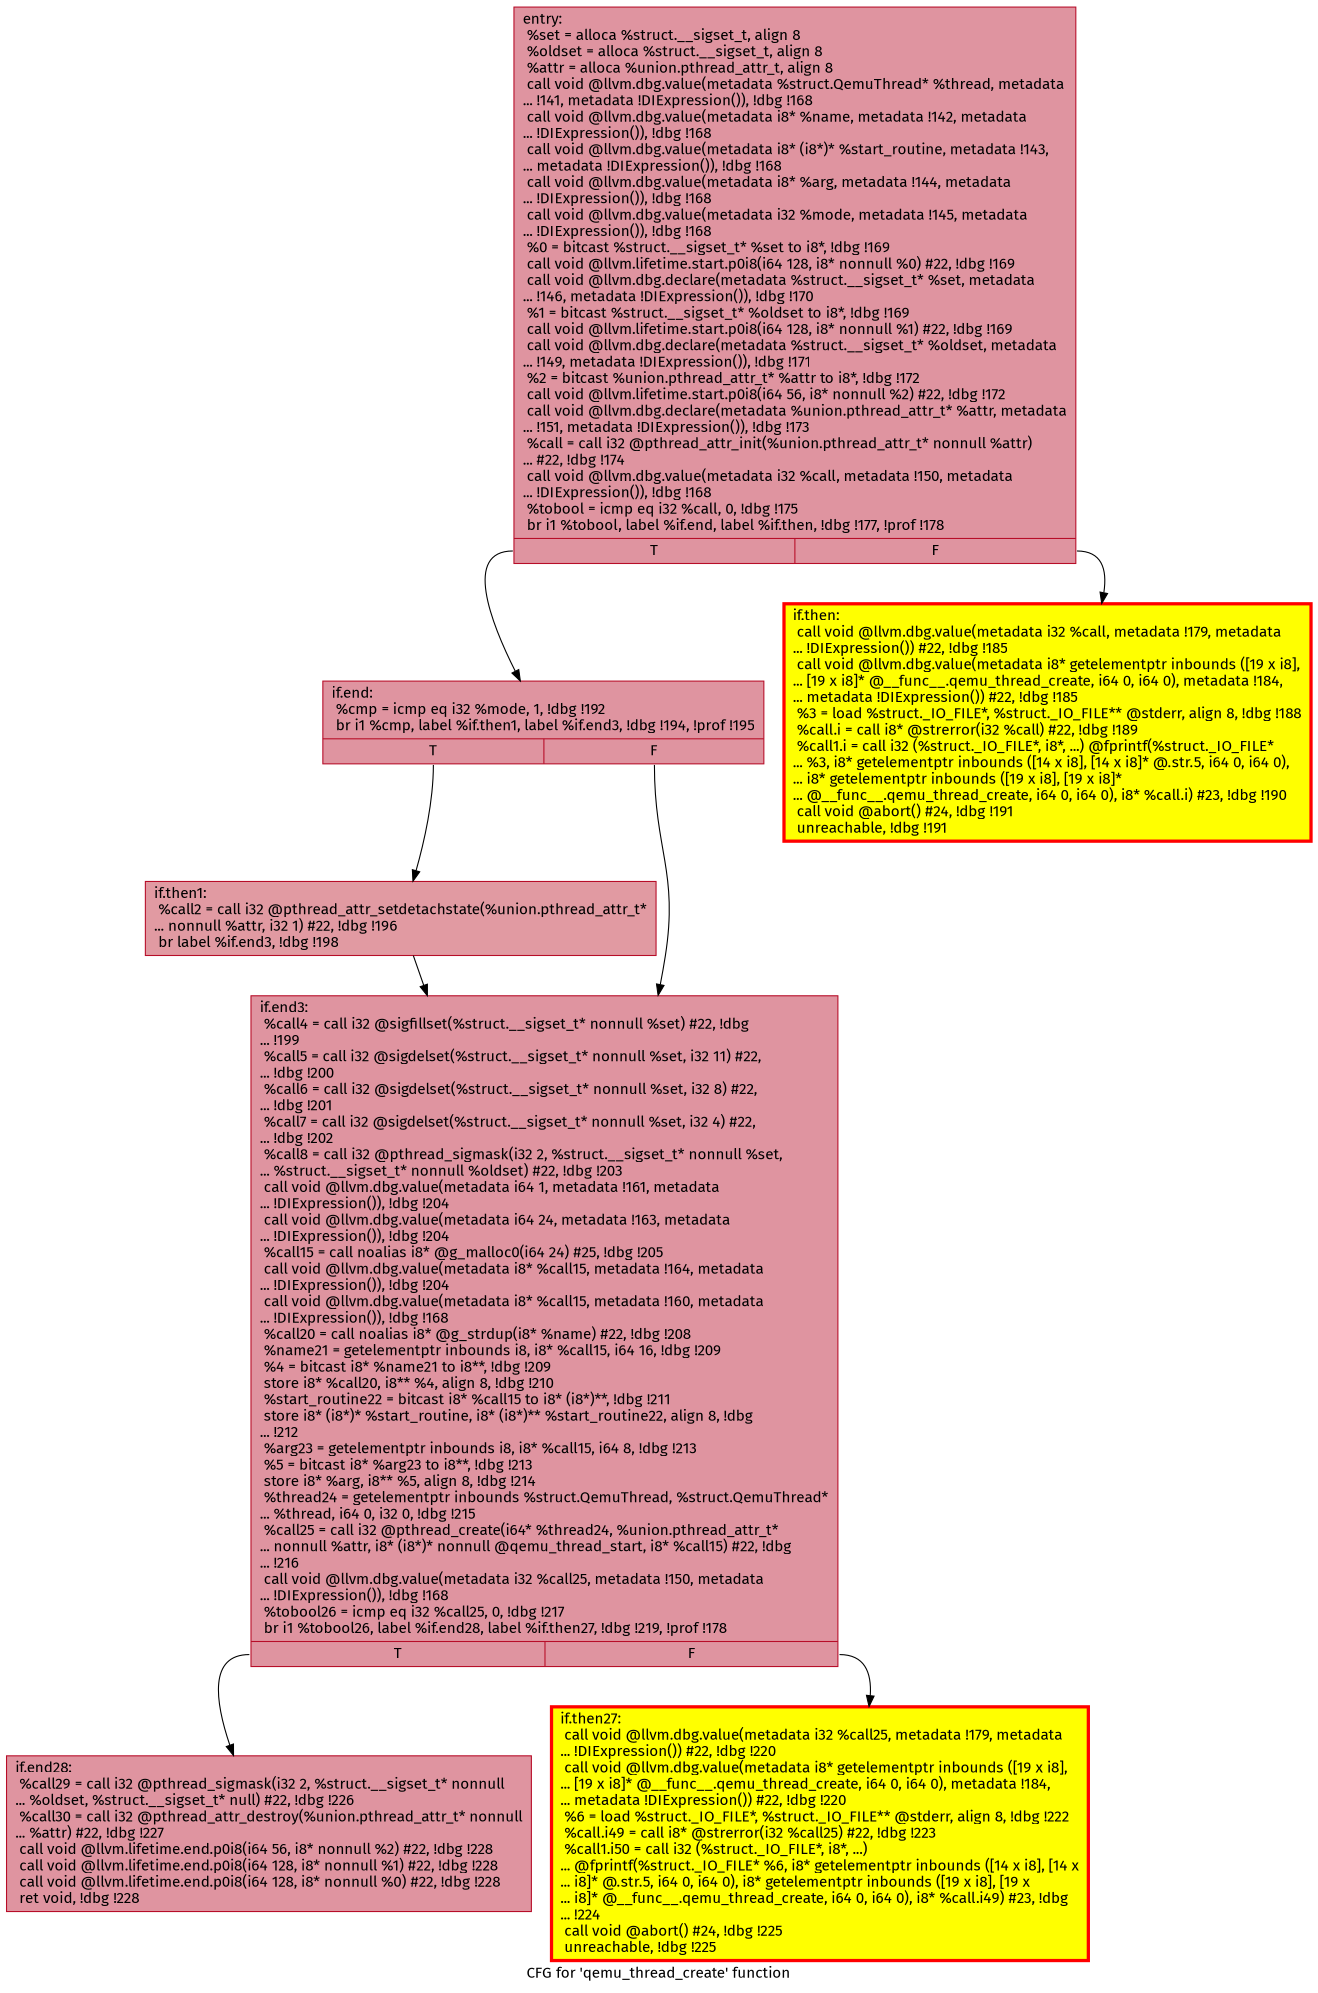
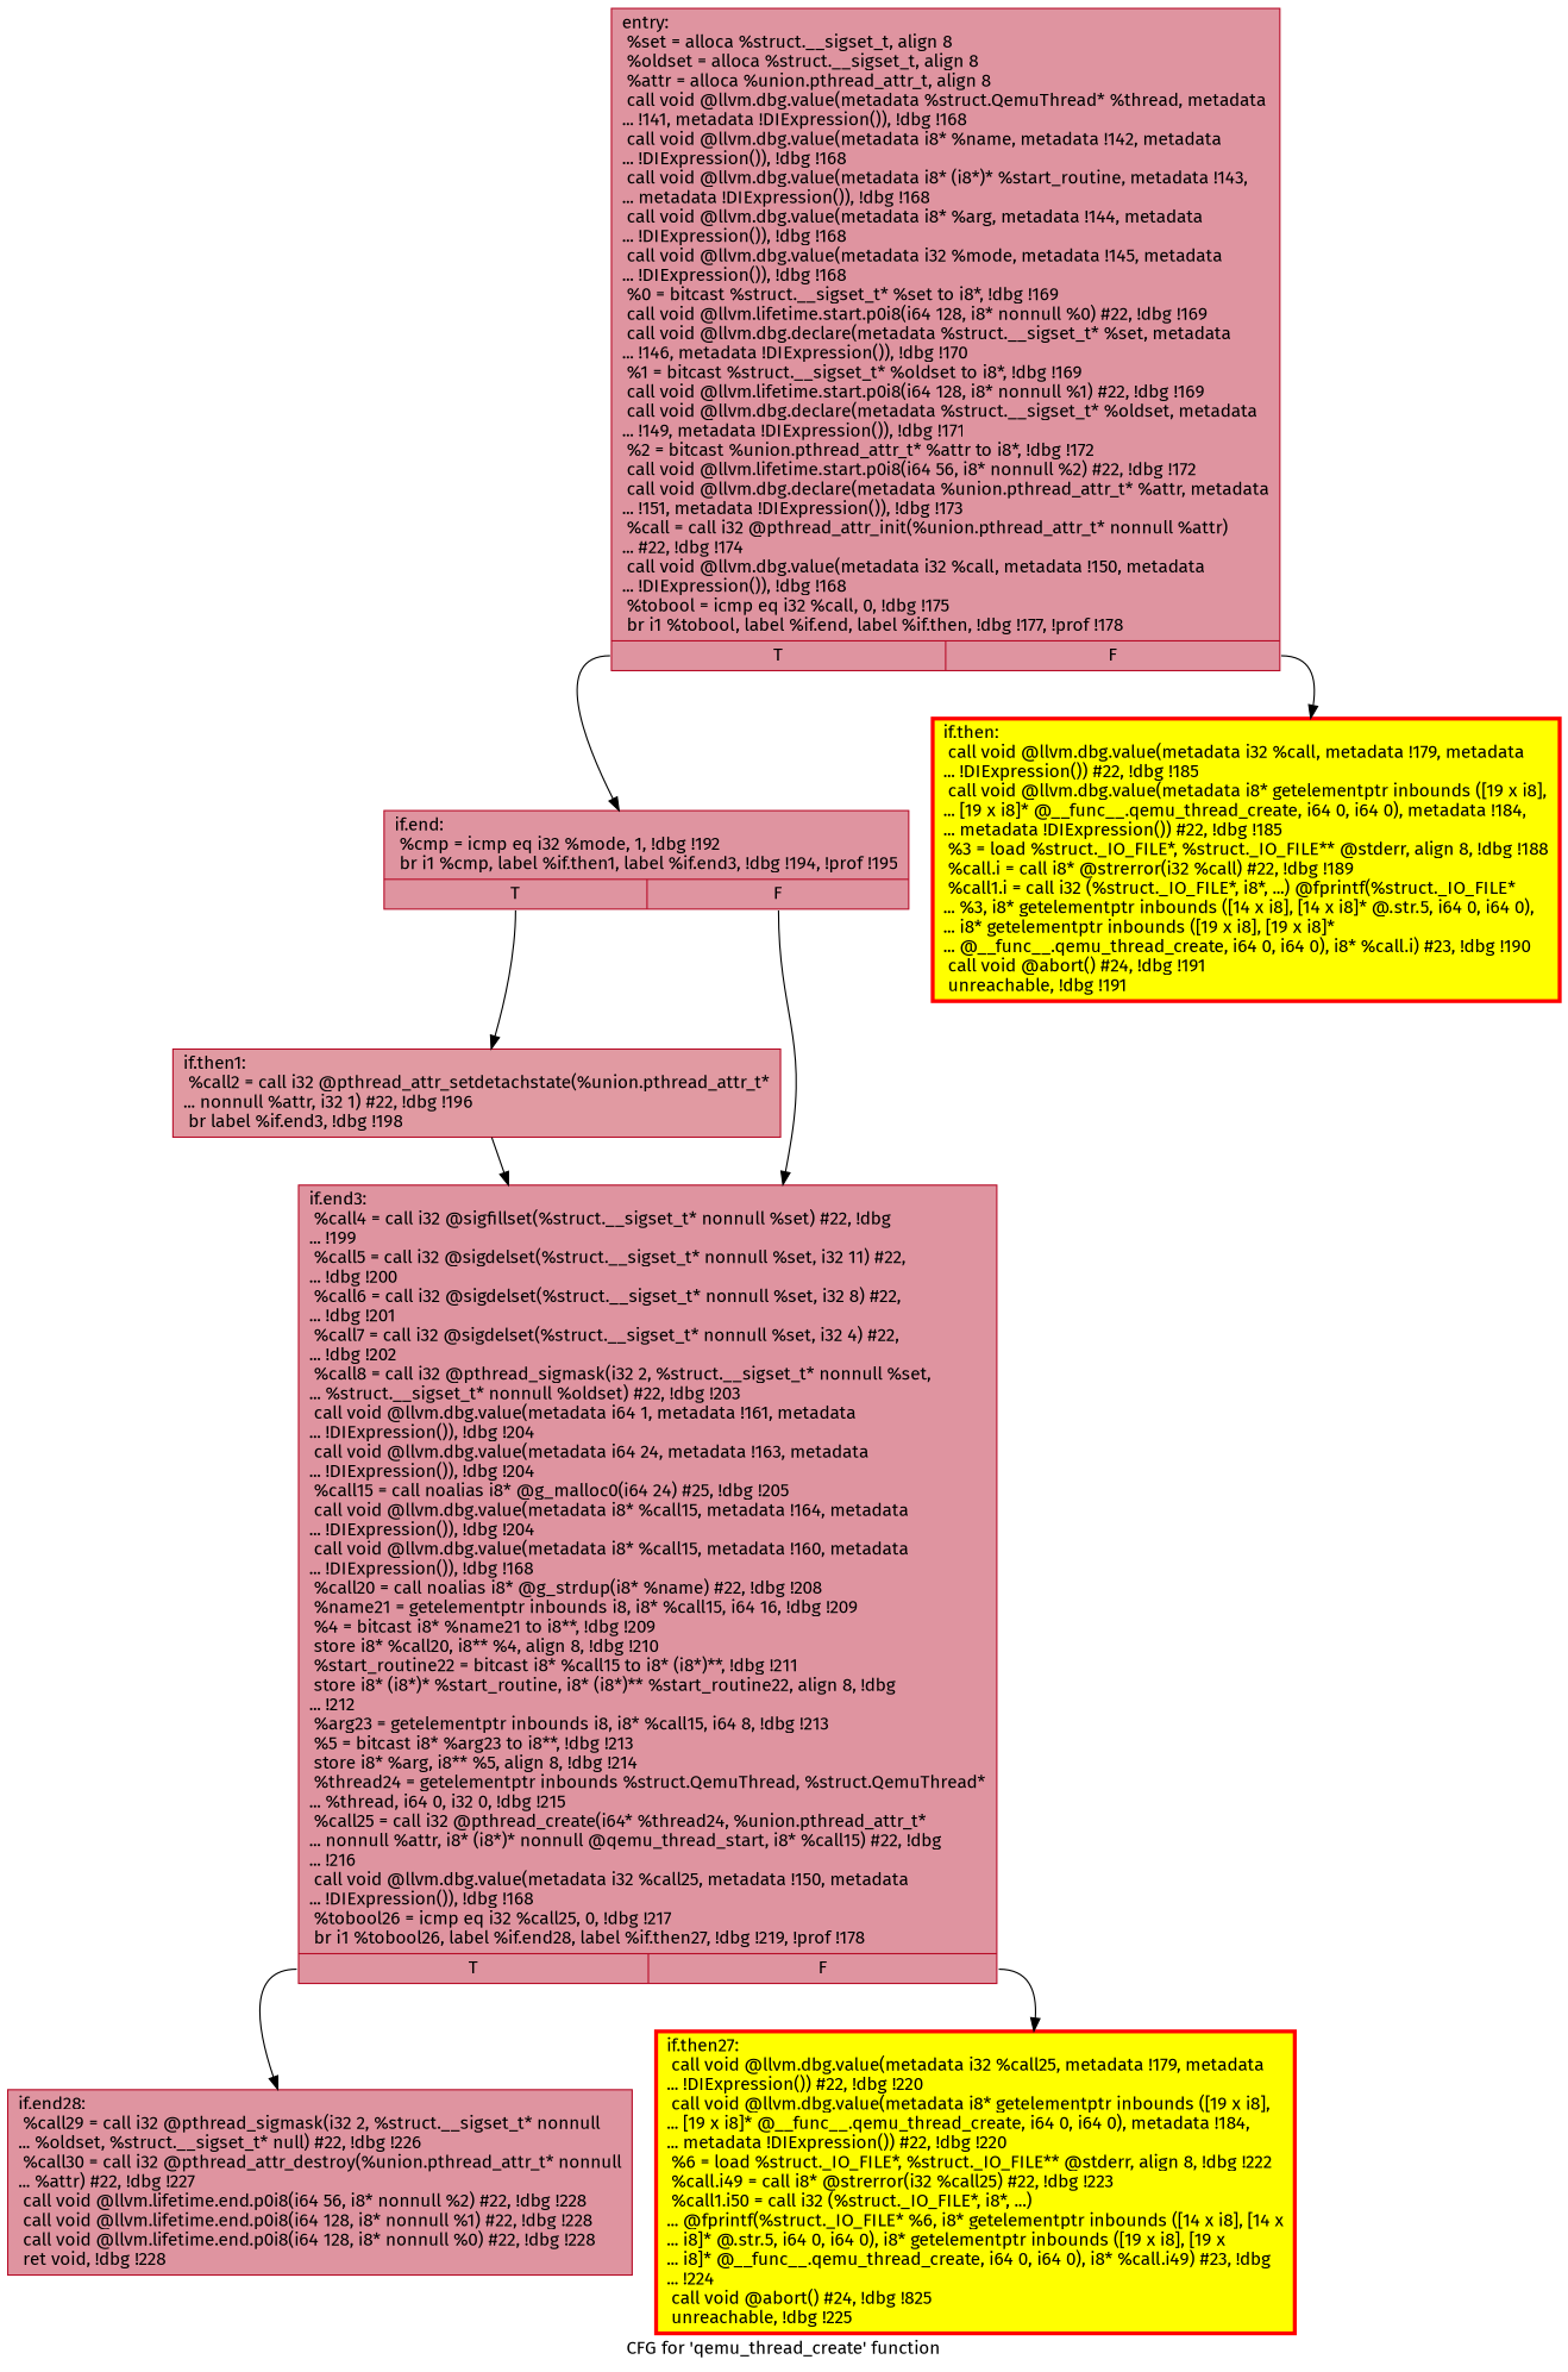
  digraph {
    label="CFG for 'qemu_thread_create' function"
    fontname="Fira Sans"
    node [color="#b70d28ff" fillcolor="#b70d2870" shape=record style=filled fontname="Fira Sans"]
    edge [tailport=s0 fontname="Fira Sans"]
    n1 [label="{entry:\l  %set = alloca %struct.__sigset_t, align 8\l  %oldset = alloca %struct.__sigset_t, align 8\l  %attr = alloca %union.pthread_attr_t, align 8\l  call void @llvm.dbg.value(metadata %struct.QemuThread* %thread, metadata\l... !141, metadata !DIExpression()), !dbg !168\l  call void @llvm.dbg.value(metadata i8* %name, metadata !142, metadata\l... !DIExpression()), !dbg !168\l  call void @llvm.dbg.value(metadata i8* (i8*)* %start_routine, metadata !143,\l... metadata !DIExpression()), !dbg !168\l  call void @llvm.dbg.value(metadata i8* %arg, metadata !144, metadata\l... !DIExpression()), !dbg !168\l  call void @llvm.dbg.value(metadata i32 %mode, metadata !145, metadata\l... !DIExpression()), !dbg !168\l  %0 = bitcast %struct.__sigset_t* %set to i8*, !dbg !169\l  call void @llvm.lifetime.start.p0i8(i64 128, i8* nonnull %0) #22, !dbg !169\l  call void @llvm.dbg.declare(metadata %struct.__sigset_t* %set, metadata\l... !146, metadata !DIExpression()), !dbg !170\l  %1 = bitcast %struct.__sigset_t* %oldset to i8*, !dbg !169\l  call void @llvm.lifetime.start.p0i8(i64 128, i8* nonnull %1) #22, !dbg !169\l  call void @llvm.dbg.declare(metadata %struct.__sigset_t* %oldset, metadata\l... !149, metadata !DIExpression()), !dbg !171\l  %2 = bitcast %union.pthread_attr_t* %attr to i8*, !dbg !172\l  call void @llvm.lifetime.start.p0i8(i64 56, i8* nonnull %2) #22, !dbg !172\l  call void @llvm.dbg.declare(metadata %union.pthread_attr_t* %attr, metadata\l... !151, metadata !DIExpression()), !dbg !173\l  %call = call i32 @pthread_attr_init(%union.pthread_attr_t* nonnull %attr)\l... #22, !dbg !174\l  call void @llvm.dbg.value(metadata i32 %call, metadata !150, metadata\l... !DIExpression()), !dbg !168\l  %tobool = icmp eq i32 %call, 0, !dbg !175\l  br i1 %tobool, label %if.end, label %if.then, !dbg !177, !prof !178\l|{<s0>T|<s1>F}}"]
    n2 [label="{if.end:                                           \l  %cmp = icmp eq i32 %mode, 1, !dbg !192\l  br i1 %cmp, label %if.then1, label %if.end3, !dbg !194, !prof !195\l|{<s0>T|<s1>F}}"]
    n3 [color=red fillcolor=yellow label="{if.then:                                          \l  call void @llvm.dbg.value(metadata i32 %call, metadata !179, metadata\l... !DIExpression()) #22, !dbg !185\l  call void @llvm.dbg.value(metadata i8* getelementptr inbounds ([19 x i8],\l... [19 x i8]* @__func__.qemu_thread_create, i64 0, i64 0), metadata !184,\l... metadata !DIExpression()) #22, !dbg !185\l  %3 = load %struct._IO_FILE*, %struct._IO_FILE** @stderr, align 8, !dbg !188\l  %call.i = call i8* @strerror(i32 %call) #22, !dbg !189\l  %call1.i = call i32 (%struct._IO_FILE*, i8*, ...) @fprintf(%struct._IO_FILE*\l... %3, i8* getelementptr inbounds ([14 x i8], [14 x i8]* @.str.5, i64 0, i64 0),\l... i8* getelementptr inbounds ([19 x i8], [19 x i8]*\l... @__func__.qemu_thread_create, i64 0, i64 0), i8* %call.i) #23, !dbg !190\l  call void @abort() #24, !dbg !191\l  unreachable, !dbg !191\l}" penwidth=3.0]
    n4 [fillcolor="#bb1b2c70" label="{if.then1:                                         \l  %call2 = call i32 @pthread_attr_setdetachstate(%union.pthread_attr_t*\l... nonnull %attr, i32 1) #22, !dbg !196\l  br label %if.end3, !dbg !198\l}"]
    n5 [label="{if.end3:                                          \l  %call4 = call i32 @sigfillset(%struct.__sigset_t* nonnull %set) #22, !dbg\l... !199\l  %call5 = call i32 @sigdelset(%struct.__sigset_t* nonnull %set, i32 11) #22,\l... !dbg !200\l  %call6 = call i32 @sigdelset(%struct.__sigset_t* nonnull %set, i32 8) #22,\l... !dbg !201\l  %call7 = call i32 @sigdelset(%struct.__sigset_t* nonnull %set, i32 4) #22,\l... !dbg !202\l  %call8 = call i32 @pthread_sigmask(i32 2, %struct.__sigset_t* nonnull %set,\l... %struct.__sigset_t* nonnull %oldset) #22, !dbg !203\l  call void @llvm.dbg.value(metadata i64 1, metadata !161, metadata\l... !DIExpression()), !dbg !204\l  call void @llvm.dbg.value(metadata i64 24, metadata !163, metadata\l... !DIExpression()), !dbg !204\l  %call15 = call noalias i8* @g_malloc0(i64 24) #25, !dbg !205\l  call void @llvm.dbg.value(metadata i8* %call15, metadata !164, metadata\l... !DIExpression()), !dbg !204\l  call void @llvm.dbg.value(metadata i8* %call15, metadata !160, metadata\l... !DIExpression()), !dbg !168\l  %call20 = call noalias i8* @g_strdup(i8* %name) #22, !dbg !208\l  %name21 = getelementptr inbounds i8, i8* %call15, i64 16, !dbg !209\l  %4 = bitcast i8* %name21 to i8**, !dbg !209\l  store i8* %call20, i8** %4, align 8, !dbg !210\l  %start_routine22 = bitcast i8* %call15 to i8* (i8*)**, !dbg !211\l  store i8* (i8*)* %start_routine, i8* (i8*)** %start_routine22, align 8, !dbg\l... !212\l  %arg23 = getelementptr inbounds i8, i8* %call15, i64 8, !dbg !213\l  %5 = bitcast i8* %arg23 to i8**, !dbg !213\l  store i8* %arg, i8** %5, align 8, !dbg !214\l  %thread24 = getelementptr inbounds %struct.QemuThread, %struct.QemuThread*\l... %thread, i64 0, i32 0, !dbg !215\l  %call25 = call i32 @pthread_create(i64* %thread24, %union.pthread_attr_t*\l... nonnull %attr, i8* (i8*)* nonnull @qemu_thread_start, i8* %call15) #22, !dbg\l... !216\l  call void @llvm.dbg.value(metadata i32 %call25, metadata !150, metadata\l... !DIExpression()), !dbg !168\l  %tobool26 = icmp eq i32 %call25, 0, !dbg !217\l  br i1 %tobool26, label %if.end28, label %if.then27, !dbg !219, !prof !178\l|{<s0>T|<s1>F}}"]
    n6 [label="{if.end28:                                         \l  %call29 = call i32 @pthread_sigmask(i32 2, %struct.__sigset_t* nonnull\l... %oldset, %struct.__sigset_t* null) #22, !dbg !226\l  %call30 = call i32 @pthread_attr_destroy(%union.pthread_attr_t* nonnull\l... %attr) #22, !dbg !227\l  call void @llvm.lifetime.end.p0i8(i64 56, i8* nonnull %2) #22, !dbg !228\l  call void @llvm.lifetime.end.p0i8(i64 128, i8* nonnull %1) #22, !dbg !228\l  call void @llvm.lifetime.end.p0i8(i64 128, i8* nonnull %0) #22, !dbg !228\l  ret void, !dbg !228\l}"]
-   n7 [color=red fillcolor=yellow label="{if.then27:                                        \l  call void @llvm.dbg.value(metadata i32 %call25, metadata !179, metadata\l... !DIExpression()) #22, !dbg !220\l  call void @llvm.dbg.value(metadata i8* getelementptr inbounds ([19 x i8],\l... [19 x i8]* @__func__.qemu_thread_create, i64 0, i64 0), metadata !184,\l... metadata !DIExpression()) #22, !dbg !220\l  %6 = load %struct._IO_FILE*, %struct._IO_FILE** @stderr, align 8, !dbg !222\l  %call.i49 = call i8* @strerror(i32 %call25) #22, !dbg !223\l  %call1.i50 = call i32 (%struct._IO_FILE*, i8*, ...)\l... @fprintf(%struct._IO_FILE* %6, i8* getelementptr inbounds ([14 x i8], [14 x\l... i8]* @.str.5, i64 0, i64 0), i8* getelementptr inbounds ([19 x i8], [19 x\l... i8]* @__func__.qemu_thread_create, i64 0, i64 0), i8* %call.i49) #23, !dbg\l... !224\l  call void @abort() #24, !dbg !225\l  unreachable, !dbg !225\l}" penwidth=3.0]
+   n7 [color=red fillcolor=yellow label="{if.then27:                                        \l  call void @llvm.dbg.value(metadata i32 %call25, metadata !179, metadata\l... !DIExpression()) #22, !dbg !220\l  call void @llvm.dbg.value(metadata i8* getelementptr inbounds ([19 x i8],\l... [19 x i8]* @__func__.qemu_thread_create, i64 0, i64 0), metadata !184,\l... metadata !DIExpression()) #22, !dbg !220\l  %6 = load %struct._IO_FILE*, %struct._IO_FILE** @stderr, align 8, !dbg !222\l  %call.i49 = call i8* @strerror(i32 %call25) #22, !dbg !223\l  %call1.i50 = call i32 (%struct._IO_FILE*, i8*, ...)\l... @fprintf(%struct._IO_FILE* %6, i8* getelementptr inbounds ([14 x i8], [14 x\l... i8]* @.str.5, i64 0, i64 0), i8* getelementptr inbounds ([19 x i8], [19 x\l... i8]* @__func__.qemu_thread_create, i64 0, i64 0), i8* %call.i49) #23, !dbg\l... !224\l  call void @abort() #24, !dbg !825\l  unreachable, !dbg !225\l}" penwidth=3.0]
    n1 -> n2
    n1 -> n3 [tailport=s1]
    n2 -> n4
    n2 -> n5 [tailport=s1]
    n4 -> n5 [tailport=""]
    n5 -> n6
    n5 -> n7 [tailport=s1]
  }
